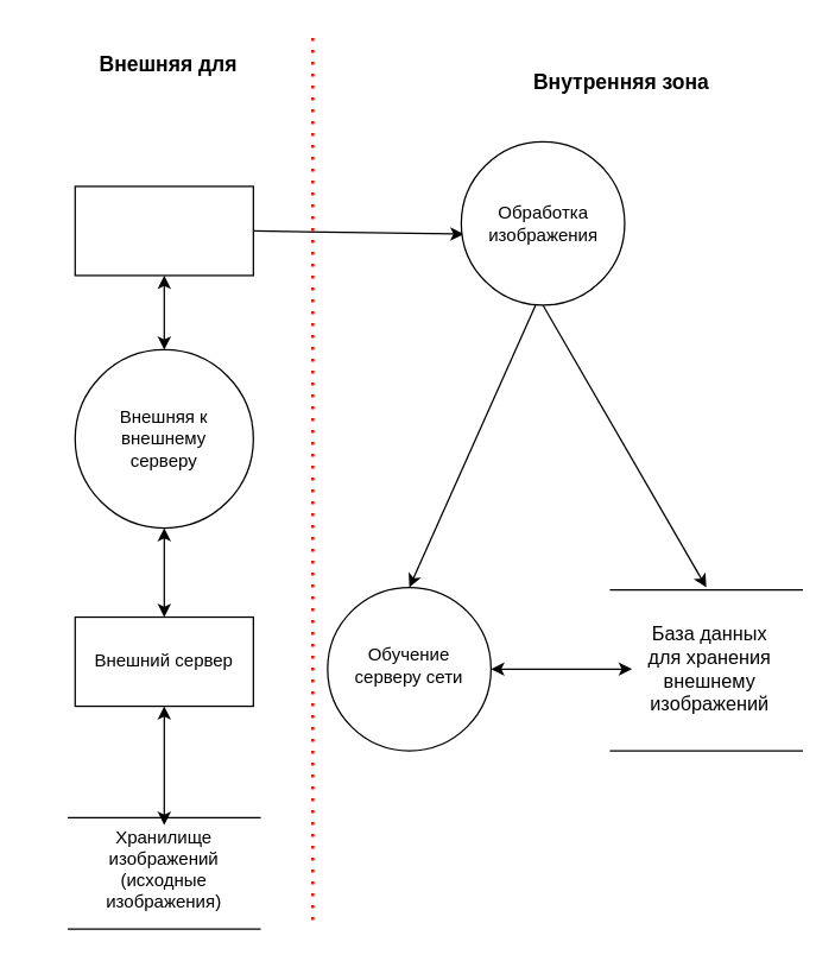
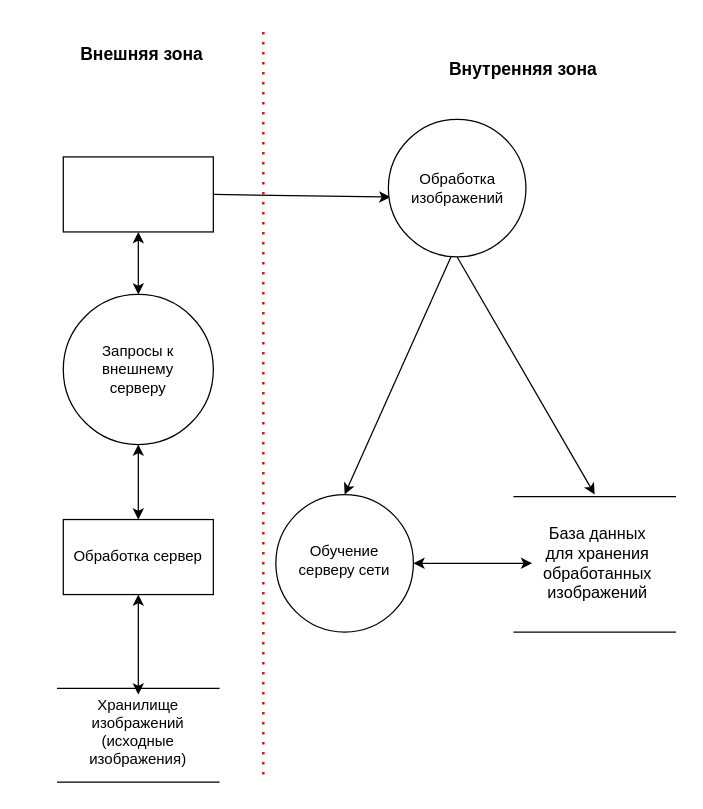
  <mxCell id="0" />
  <mxCell id="1" parent="0" />
- <mxCell id="2" value="&lt;b&gt;&lt;font style=&quot;font-size: 14px;&quot;&gt;Внешняя для&amp;nbsp;&lt;/font&gt;&lt;/b&gt;" style="text;html=1;strokeColor=none;fillColor=none;align=center;verticalAlign=middle;whiteSpace=wrap;rounded=0;" vertex="1" parent="1"><mxGeometry x="20" y="20" width="190" height="45" as="geometry" /></mxCell>
+ <mxCell id="2" value="&lt;b&gt;&lt;font style=&quot;font-size: 14px;&quot;&gt;Внешняя зона&amp;nbsp;&lt;/font&gt;&lt;/b&gt;" style="text;html=1;strokeColor=none;fillColor=none;align=center;verticalAlign=middle;whiteSpace=wrap;rounded=0;" vertex="1" parent="1"><mxGeometry x="20" y="20" width="190" height="45" as="geometry" /></mxCell>
  <mxCell id="3" value="" style="endArrow=classic;html=1;rounded=0;exitX=1;exitY=0.5;exitDx=0;exitDy=0;entryX=0.015;entryY=0.565;entryDx=0;entryDy=0;entryPerimeter=0;" edge="1" parent="1" source="9" target="14"><mxGeometry width="50" height="50" relative="1" as="geometry"><mxPoint x="400" y="265" as="sourcePoint" /><mxPoint x="430" y="145" as="targetPoint" /></mxGeometry></mxCell>
  <mxCell id="4" value="" style="endArrow=classic;html=1;rounded=0;exitX=0.5;exitY=1;exitDx=0;exitDy=0;" edge="1" parent="1" source="14"><mxGeometry width="50" height="50" relative="1" as="geometry"><mxPoint x="400" y="265" as="sourcePoint" /><mxPoint x="475" y="395" as="targetPoint" /></mxGeometry></mxCell>
  <mxCell id="5" value="" style="endArrow=classic;html=1;rounded=0;entryX=0.5;entryY=0;entryDx=0;entryDy=0;" edge="1" parent="1" target="7"><mxGeometry width="50" height="50" relative="1" as="geometry"><mxPoint x="360" y="205" as="sourcePoint" /><mxPoint x="450" y="215" as="targetPoint" /></mxGeometry></mxCell>
  <mxCell id="6" value="" style="group" vertex="1" connectable="0" parent="1"><mxGeometry x="220" y="395" width="110" height="110" as="geometry" /></mxCell>
  <mxCell id="7" value="" style="ellipse;whiteSpace=wrap;html=1;aspect=fixed;" vertex="1" parent="6"><mxGeometry width="110" height="110" as="geometry" /></mxCell>
  <mxCell id="8" value="Обучение серверу сети" style="text;html=1;strokeColor=none;fillColor=none;align=center;verticalAlign=middle;whiteSpace=wrap;rounded=0;" vertex="1" parent="6"><mxGeometry x="10" y="25" width="90" height="55" as="geometry" /></mxCell>
  <mxCell id="9" value="" style="rounded=0;whiteSpace=wrap;html=1;" vertex="1" parent="1"><mxGeometry x="50" y="125" width="120" height="60" as="geometry" /></mxCell>
  <mxCell id="10" value="" style="rounded=0;whiteSpace=wrap;html=1;" vertex="1" parent="1"><mxGeometry x="50" y="415" width="120" height="60" as="geometry" /></mxCell>
- <mxCell id="11" value="Внешний сервер" style="text;html=1;strokeColor=none;fillColor=none;align=center;verticalAlign=middle;whiteSpace=wrap;rounded=0;" vertex="1" parent="1"><mxGeometry x="50" y="415" width="120" height="60" as="geometry" /></mxCell>
+ <mxCell id="11" value="Обработка сервер" style="text;html=1;strokeColor=none;fillColor=none;align=center;verticalAlign=middle;whiteSpace=wrap;rounded=0;" vertex="1" parent="1"><mxGeometry x="50" y="415" width="120" height="60" as="geometry" /></mxCell>
  <mxCell id="12" value="" style="endArrow=none;dashed=1;html=1;dashPattern=1 3;strokeWidth=2;rounded=0;fillColor=#f8cecc;strokeColor=#fa0800;" edge="1" parent="1"><mxGeometry width="50" height="50" relative="1" as="geometry"><mxPoint x="210" y="25" as="sourcePoint" /><mxPoint x="210" y="625" as="targetPoint" /></mxGeometry></mxCell>
  <mxCell id="13" value="" style="group" vertex="1" connectable="0" parent="1"><mxGeometry x="310" y="95" width="110" height="110" as="geometry" /></mxCell>
  <mxCell id="14" value="" style="ellipse;whiteSpace=wrap;html=1;aspect=fixed;" vertex="1" parent="13"><mxGeometry width="110" height="110" as="geometry" /></mxCell>
- <mxCell id="15" value="Обработка изображения" style="text;html=1;strokeColor=none;fillColor=none;align=center;verticalAlign=middle;whiteSpace=wrap;rounded=0;" vertex="1" parent="13"><mxGeometry x="22.5" y="37.5" width="65" height="35" as="geometry" /></mxCell>
+ <mxCell id="15" value="Обработка изображений" style="text;html=1;strokeColor=none;fillColor=none;align=center;verticalAlign=middle;whiteSpace=wrap;rounded=0;" vertex="1" parent="13"><mxGeometry x="22.5" y="37.5" width="65" height="35" as="geometry" /></mxCell>
  <mxCell id="16" value="" style="group" vertex="1" connectable="0" parent="1"><mxGeometry x="50" y="235" width="120" height="120" as="geometry" /></mxCell>
  <mxCell id="17" value="" style="ellipse;whiteSpace=wrap;html=1;aspect=fixed;" vertex="1" parent="16"><mxGeometry width="120" height="120" as="geometry" /></mxCell>
- <mxCell id="18" value="Внешняя к внешнему серверу" style="text;html=1;strokeColor=none;fillColor=none;align=center;verticalAlign=middle;whiteSpace=wrap;rounded=0;" vertex="1" parent="16"><mxGeometry x="20" y="35" width="80" height="50" as="geometry" /></mxCell>
+ <mxCell id="18" value="Запросы к внешнему серверу" style="text;html=1;strokeColor=none;fillColor=none;align=center;verticalAlign=middle;whiteSpace=wrap;rounded=0;" vertex="1" parent="16"><mxGeometry x="20" y="35" width="80" height="50" as="geometry" /></mxCell>
  <mxCell id="19" value="" style="group" vertex="1" connectable="0" parent="1"><mxGeometry x="45" y="535" width="130" height="90" as="geometry" /></mxCell>
  <mxCell id="20" value="" style="endArrow=none;html=1;rounded=0;" edge="1" parent="19"><mxGeometry width="50" height="50" relative="1" as="geometry"><mxPoint x="130" y="90" as="sourcePoint" /><mxPoint y="90" as="targetPoint" /></mxGeometry></mxCell>
  <mxCell id="21" value="" style="endArrow=none;html=1;rounded=0;" edge="1" parent="19"><mxGeometry width="50" height="50" relative="1" as="geometry"><mxPoint x="130" y="15" as="sourcePoint" /><mxPoint y="15" as="targetPoint" /></mxGeometry></mxCell>
  <mxCell id="22" value="Хранилище изображений (исходные изображения)" style="text;html=1;strokeColor=none;fillColor=none;align=center;verticalAlign=middle;whiteSpace=wrap;rounded=0;" vertex="1" parent="19"><mxGeometry x="15" y="30" width="100" height="40" as="geometry" /></mxCell>
  <mxCell id="23" value="&lt;b&gt;&lt;font style=&quot;font-size: 14px;&quot;&gt;Внутренняя зона&amp;nbsp;&lt;/font&gt;&lt;/b&gt;" style="text;html=1;strokeColor=none;fillColor=none;align=center;verticalAlign=middle;whiteSpace=wrap;rounded=0;" vertex="1" parent="1"><mxGeometry x="320" y="35" width="200" height="40" as="geometry" /></mxCell>
  <mxCell id="24" value="" style="group" vertex="1" connectable="0" parent="1"><mxGeometry x="410" y="375" width="130" height="130" as="geometry" /></mxCell>
  <mxCell id="25" value="" style="endArrow=none;html=1;rounded=0;" edge="1" parent="24"><mxGeometry width="50" height="50" relative="1" as="geometry"><mxPoint x="130" y="130" as="sourcePoint" /><mxPoint y="130" as="targetPoint" /></mxGeometry></mxCell>
  <mxCell id="26" value="" style="endArrow=none;html=1;rounded=0;" edge="1" parent="24"><mxGeometry width="50" height="50" relative="1" as="geometry"><mxPoint x="130" y="21.667" as="sourcePoint" /><mxPoint y="21.667" as="targetPoint" /></mxGeometry></mxCell>
- <mxCell id="27" value="&lt;font style=&quot;font-size: 13px;&quot;&gt;База данных для хранения внешнему изображений&lt;/font&gt;" style="text;html=1;strokeColor=none;fillColor=none;align=center;verticalAlign=middle;whiteSpace=wrap;rounded=0;" vertex="1" parent="24"><mxGeometry x="15" y="30" width="105" height="90" as="geometry" /></mxCell>
+ <mxCell id="27" value="&lt;font style=&quot;font-size: 13px;&quot;&gt;База данных для хранения обработанных изображений&lt;/font&gt;" style="text;html=1;strokeColor=none;fillColor=none;align=center;verticalAlign=middle;whiteSpace=wrap;rounded=0;" vertex="1" parent="24"><mxGeometry x="15" y="30" width="105" height="90" as="geometry" /></mxCell>
  <mxCell id="28" value="" style="endArrow=classic;startArrow=classic;html=1;rounded=0;exitX=0.5;exitY=1;exitDx=0;exitDy=0;" edge="1" parent="1" source="11"><mxGeometry width="50" height="50" relative="1" as="geometry"><mxPoint x="170" y="475" as="sourcePoint" /><mxPoint x="110" y="555" as="targetPoint" /></mxGeometry></mxCell>
  <mxCell id="29" value="" style="endArrow=classic;startArrow=classic;html=1;rounded=0;exitX=1;exitY=0.5;exitDx=0;exitDy=0;entryX=0;entryY=0.5;entryDx=0;entryDy=0;" edge="1" parent="1" source="7" target="27"><mxGeometry width="50" height="50" relative="1" as="geometry"><mxPoint x="410" y="375" as="sourcePoint" /><mxPoint x="460" y="325" as="targetPoint" /></mxGeometry></mxCell>
  <mxCell id="30" value="" style="endArrow=classic;startArrow=classic;html=1;rounded=0;exitX=0.5;exitY=1;exitDx=0;exitDy=0;entryX=0.5;entryY=0;entryDx=0;entryDy=0;" edge="1" parent="1" source="17" target="11"><mxGeometry width="50" height="50" relative="1" as="geometry"><mxPoint x="390" y="375" as="sourcePoint" /><mxPoint x="440" y="325" as="targetPoint" /></mxGeometry></mxCell>
  <mxCell id="31" value="" style="endArrow=classic;startArrow=classic;html=1;rounded=0;entryX=0.5;entryY=1;entryDx=0;entryDy=0;" edge="1" parent="1" source="17" target="9"><mxGeometry width="50" height="50" relative="1" as="geometry"><mxPoint x="390" y="375" as="sourcePoint" /><mxPoint x="440" y="325" as="targetPoint" /></mxGeometry></mxCell>
